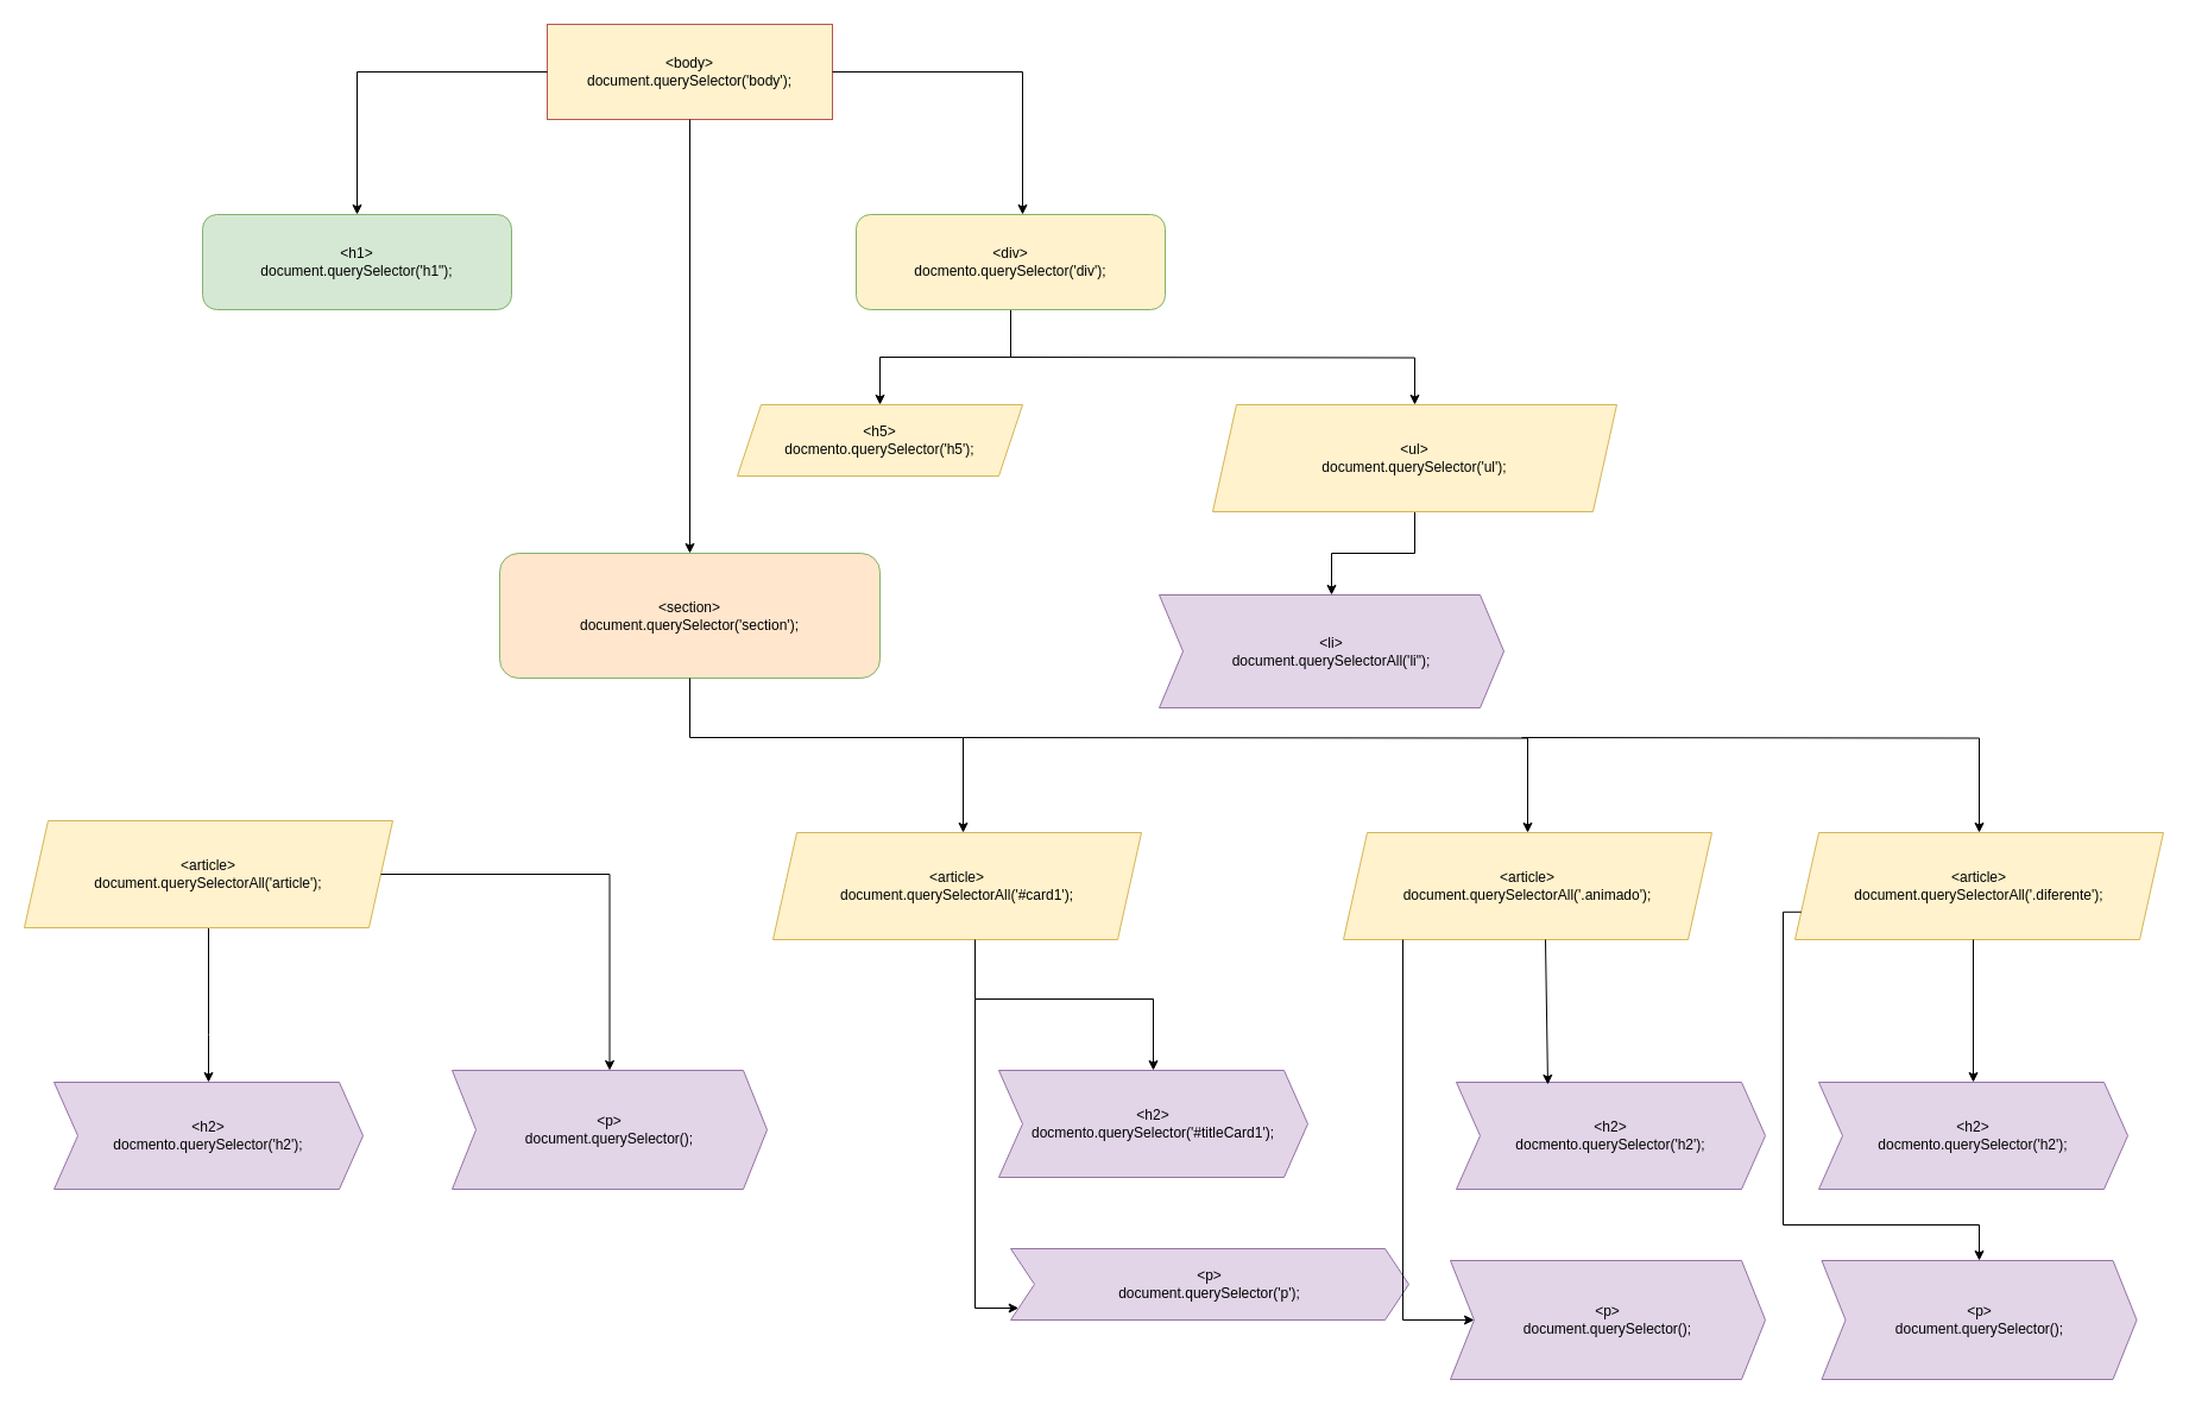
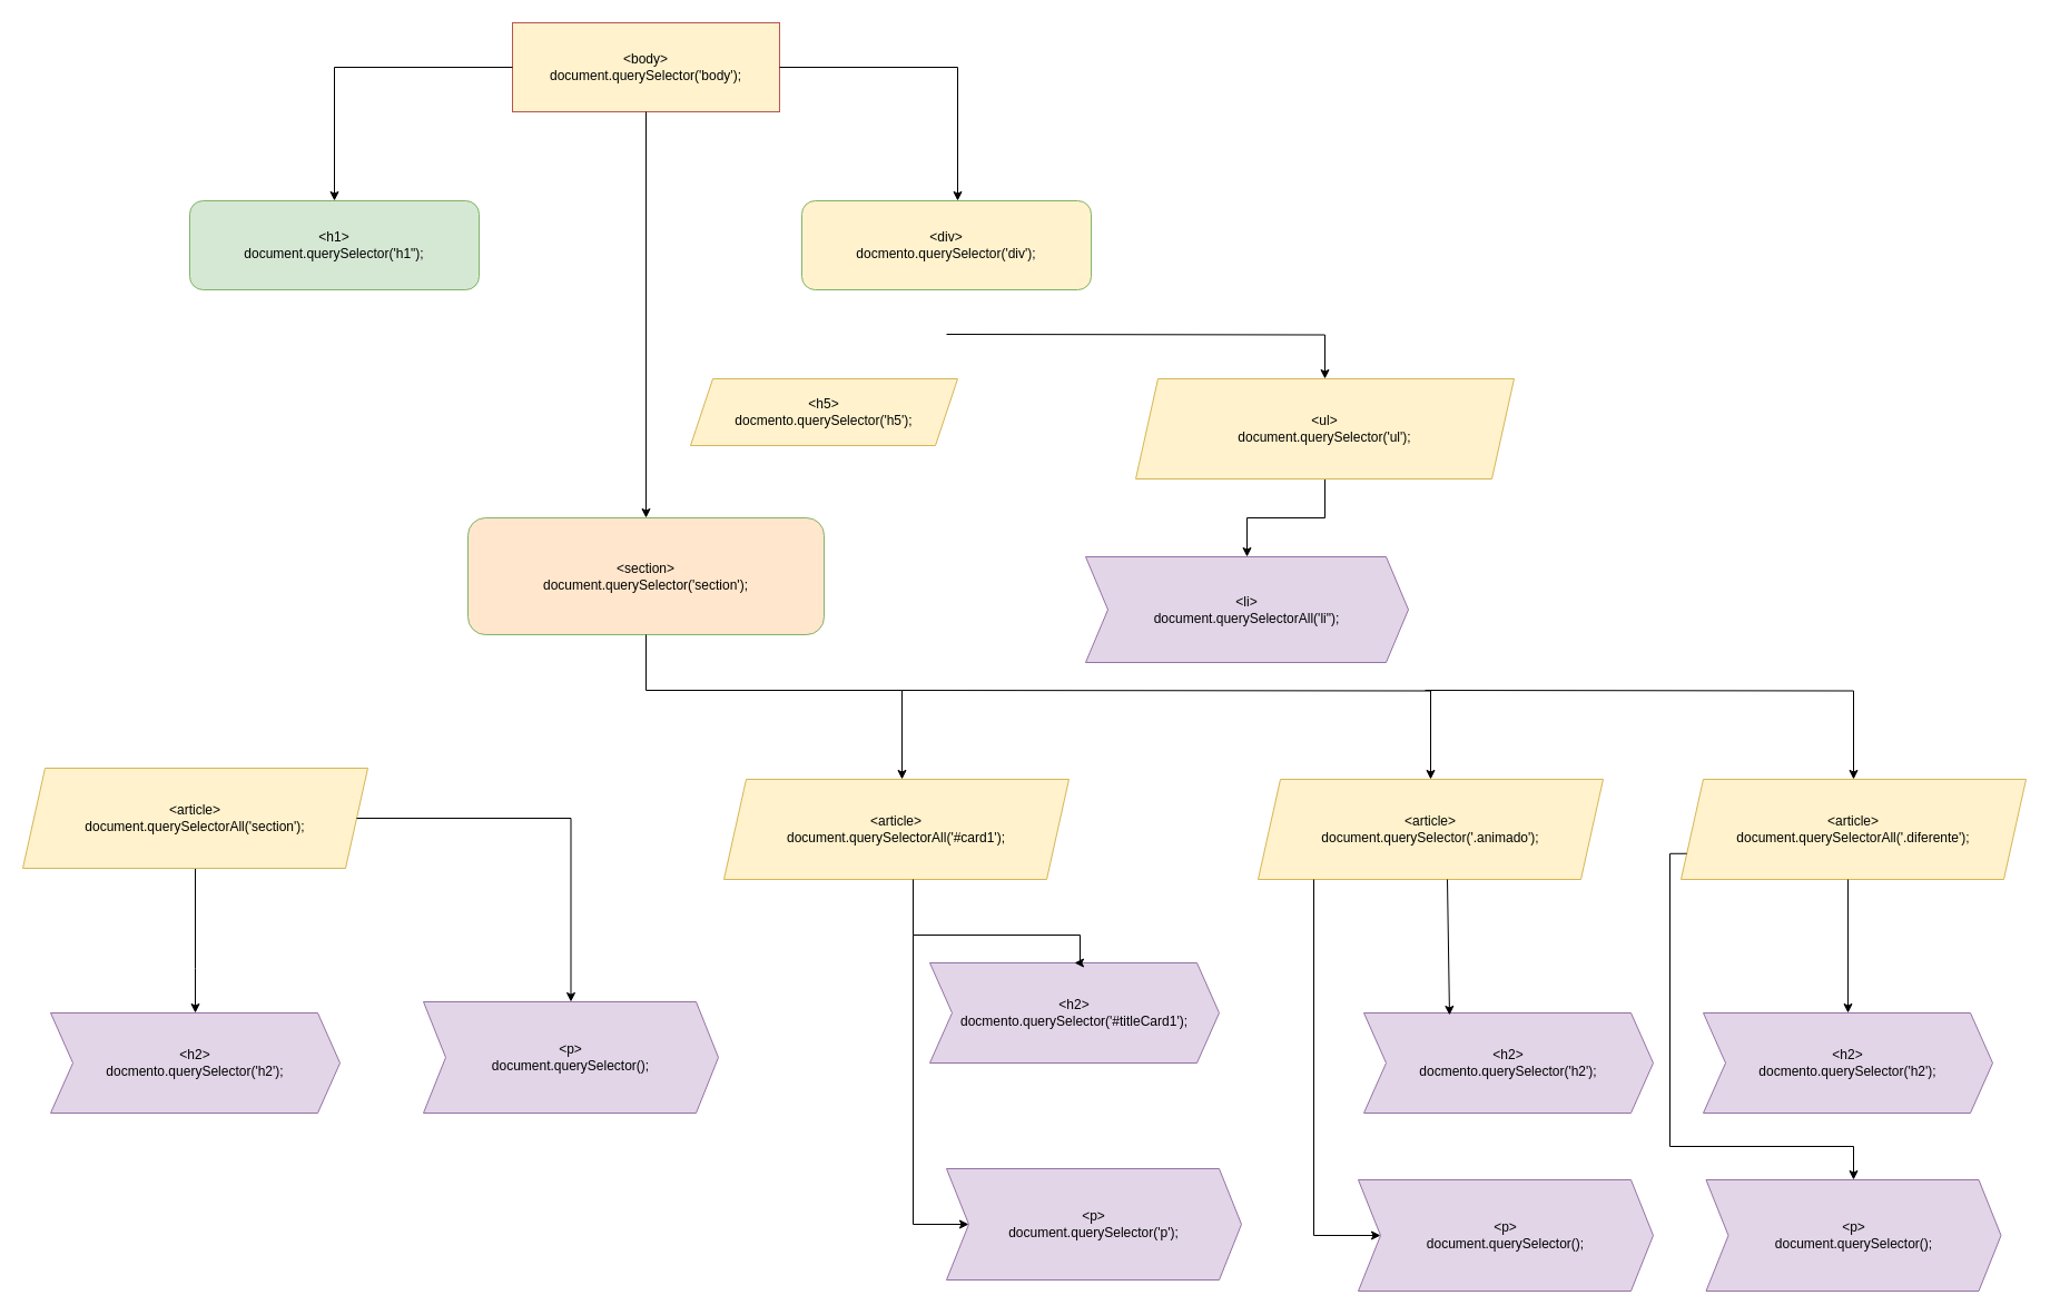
  <mxCell id="0" />
  <mxCell id="1" parent="0" />
  <mxCell id="2" value="&lt;font color=&quot;#000000&quot;&gt;&amp;lt;body&amp;gt;&lt;br&gt;document.querySelector('body');&lt;/font&gt;" style="rounded=0;whiteSpace=wrap;html=1;fillColor=#fff2cc;strokeColor=#b85450;" parent="1" vertex="1"><mxGeometry x="460" y="20" width="240" height="80" as="geometry" /></mxCell>
  <mxCell id="3" value="" style="endArrow=classic;html=1;rounded=0;" parent="1" target="14" edge="1"><mxGeometry width="50" height="50" relative="1" as="geometry"><mxPoint x="580" y="100" as="sourcePoint" /><mxPoint x="580" y="470" as="targetPoint" /></mxGeometry></mxCell>
  <mxCell id="4" value="" style="endArrow=classic;html=1;rounded=0;exitX=0;exitY=0.5;exitDx=0;exitDy=0;edgeStyle=orthogonalEdgeStyle;entryX=0.5;entryY=0;entryDx=0;entryDy=0;entryPerimeter=0;" parent="1" source="2" target="5" edge="1"><mxGeometry width="50" height="50" relative="1" as="geometry"><mxPoint x="570" y="370" as="sourcePoint" /><mxPoint x="260" y="180" as="targetPoint" /><Array as="points"><mxPoint x="300" y="60" /></Array></mxGeometry></mxCell>
  <mxCell id="5" value="&lt;font color=&quot;#000000&quot;&gt;&amp;lt;h1&amp;gt;&lt;br&gt;document.querySelector('h1&quot;);&lt;/font&gt;" style="rounded=1;whiteSpace=wrap;html=1;fillColor=#d5e8d4;strokeColor=#82b366;" parent="1" vertex="1"><mxGeometry x="170" y="180" width="260" height="80" as="geometry" /></mxCell>
  <mxCell id="6" value="" style="endArrow=classic;html=1;rounded=0;exitX=1;exitY=0.5;exitDx=0;exitDy=0;" parent="1" source="2" edge="1"><mxGeometry width="50" height="50" relative="1" as="geometry"><mxPoint x="570" y="370" as="sourcePoint" /><mxPoint x="860" y="180" as="targetPoint" /><Array as="points"><mxPoint x="860" y="60" /></Array></mxGeometry></mxCell>
- <mxCell id="7" value="" style="edgeStyle=orthogonalEdgeStyle;rounded=0;orthogonalLoop=1;jettySize=auto;html=1;" parent="1" source="8" target="9" edge="1"><mxGeometry relative="1" as="geometry" /></mxCell>
  <mxCell id="8" value="&lt;font color=&quot;#000000&quot;&gt;&amp;lt;div&amp;gt;&lt;br&gt;docmento.querySelector('div');&lt;/font&gt;" style="rounded=1;whiteSpace=wrap;html=1;fillColor=#fff2cc;strokeColor=#82b366;" parent="1" vertex="1"><mxGeometry x="720" y="180" width="260" height="80" as="geometry" /></mxCell>
  <mxCell id="9" value="&lt;font color=&quot;#000000&quot;&gt;&amp;lt;h5&amp;gt;&lt;br&gt;docmento.querySelector('h5');&lt;/font&gt;" style="shape=parallelogram;perimeter=parallelogramPerimeter;whiteSpace=wrap;html=1;fixedSize=1;fillColor=#fff2cc;strokeColor=#d6b656;" parent="1" vertex="1"><mxGeometry x="620" y="340" width="240" height="60" as="geometry" /></mxCell>
  <mxCell id="10" value="" style="endArrow=classic;html=1;rounded=0;edgeStyle=orthogonalEdgeStyle;entryX=0.5;entryY=0;entryDx=0;entryDy=0;" parent="1" target="12" edge="1"><mxGeometry width="50" height="50" relative="1" as="geometry"><mxPoint x="850" y="300" as="sourcePoint" /><mxPoint x="980" y="340" as="targetPoint" /></mxGeometry></mxCell>
  <mxCell id="11" value="" style="edgeStyle=orthogonalEdgeStyle;rounded=0;orthogonalLoop=1;jettySize=auto;html=1;" parent="1" source="12" target="13" edge="1"><mxGeometry relative="1" as="geometry" /></mxCell>
  <mxCell id="12" value="&lt;font color=&quot;#000000&quot;&gt;&amp;lt;ul&amp;gt;&lt;br&gt;document.querySelector('ul');&lt;/font&gt;" style="shape=parallelogram;perimeter=parallelogramPerimeter;whiteSpace=wrap;html=1;fixedSize=1;fillColor=#fff2cc;strokeColor=#d6b656;" parent="1" vertex="1"><mxGeometry x="1020" y="340" width="340" height="90" as="geometry" /></mxCell>
  <mxCell id="13" value="&lt;font color=&quot;#000000&quot;&gt;&amp;lt;li&amp;gt;&lt;br&gt;document.querySelectorAll('li&quot;);&lt;/font&gt;" style="shape=step;perimeter=stepPerimeter;whiteSpace=wrap;html=1;fixedSize=1;fillColor=#e1d5e7;strokeColor=#9673a6;" parent="1" vertex="1"><mxGeometry x="975" y="500" width="290" height="95" as="geometry" /></mxCell>
  <mxCell id="14" value="&lt;font color=&quot;#000000&quot;&gt;&amp;lt;section&amp;gt;&lt;br&gt;document.querySelector('section');&lt;/font&gt;" style="rounded=1;whiteSpace=wrap;html=1;fillColor=#ffe6cc;strokeColor=#82b366;" parent="1" vertex="1"><mxGeometry x="420" y="465" width="320" height="105" as="geometry" /></mxCell>
  <mxCell id="15" value="" style="edgeStyle=orthogonalEdgeStyle;rounded=0;orthogonalLoop=1;jettySize=auto;html=1;" parent="1" source="16" target="17" edge="1"><mxGeometry relative="1" as="geometry"><Array as="points"><mxPoint x="175" y="870" /><mxPoint x="175" y="870" /></Array></mxGeometry></mxCell>
- <mxCell id="16" value="&lt;font color=&quot;#000000&quot;&gt;&amp;lt;article&amp;gt;&lt;br&gt;document.querySelectorAll('article');&lt;/font&gt;" style="shape=parallelogram;perimeter=parallelogramPerimeter;whiteSpace=wrap;html=1;fixedSize=1;fillColor=#fff2cc;strokeColor=#d6b656;" parent="1" vertex="1"><mxGeometry x="20" y="690" width="310" height="90" as="geometry" /></mxCell>
+ <mxCell id="16" value="&lt;font color=&quot;#000000&quot;&gt;&amp;lt;article&amp;gt;&lt;br&gt;document.querySelectorAll('section');&lt;/font&gt;" style="shape=parallelogram;perimeter=parallelogramPerimeter;whiteSpace=wrap;html=1;fixedSize=1;fillColor=#fff2cc;strokeColor=#d6b656;" parent="1" vertex="1"><mxGeometry x="20" y="690" width="310" height="90" as="geometry" /></mxCell>
  <mxCell id="17" value="&lt;font color=&quot;#000000&quot;&gt;&amp;lt;h2&amp;gt;&lt;br style=&quot;border-color: var(--border-color);&quot;&gt;docmento.querySelector('h2');&lt;/font&gt;" style="shape=step;perimeter=stepPerimeter;whiteSpace=wrap;html=1;fixedSize=1;fillColor=#e1d5e7;strokeColor=#9673a6;" parent="1" vertex="1"><mxGeometry x="45" y="910" width="260" height="90" as="geometry" /></mxCell>
  <mxCell id="18" value="" style="endArrow=classic;html=1;rounded=0;edgeStyle=orthogonalEdgeStyle;" parent="1" source="16" target="19" edge="1"><mxGeometry width="50" height="50" relative="1" as="geometry"><mxPoint x="580" y="830" as="sourcePoint" /><mxPoint x="780" y="880" as="targetPoint" /></mxGeometry></mxCell>
  <mxCell id="19" value="&lt;font color=&quot;#000000&quot;&gt;&amp;lt;p&amp;gt;&lt;br&gt;document.querySelector();&lt;/font&gt;" style="shape=step;perimeter=stepPerimeter;whiteSpace=wrap;html=1;fixedSize=1;fillColor=#e1d5e7;strokeColor=#9673a6;" parent="1" vertex="1"><mxGeometry x="380" y="900" width="265" height="100" as="geometry" /></mxCell>
  <mxCell id="20" value="" style="endArrow=classic;html=1;rounded=0;edgeStyle=orthogonalEdgeStyle;" parent="1" edge="1"><mxGeometry width="50" height="50" relative="1" as="geometry"><mxPoint x="580" y="570" as="sourcePoint" /><mxPoint x="810" y="700" as="targetPoint" /><Array as="points"><mxPoint x="580" y="620" /><mxPoint x="810" y="620" /></Array></mxGeometry></mxCell>
  <mxCell id="21" value="&lt;font color=&quot;#000000&quot;&gt;&amp;lt;article&amp;gt;&lt;br&gt;document.querySelectorAll('#card1');&lt;/font&gt;" style="shape=parallelogram;perimeter=parallelogramPerimeter;whiteSpace=wrap;html=1;fixedSize=1;fillColor=#fff2cc;strokeColor=#d6b656;" parent="1" vertex="1"><mxGeometry x="650" y="700" width="310" height="90" as="geometry" /></mxCell>
- <mxCell id="22" value="&lt;font color=&quot;#000000&quot;&gt;&amp;lt;h2&amp;gt;&lt;br style=&quot;border-color: var(--border-color);&quot;&gt;docmento.querySelector('#titleCard1');&lt;/font&gt;" style="shape=step;perimeter=stepPerimeter;whiteSpace=wrap;html=1;fixedSize=1;fillColor=#e1d5e7;strokeColor=#9673a6;" parent="1" vertex="1"><mxGeometry x="840" y="900" width="260" height="90" as="geometry" /></mxCell>
+ <mxCell id="22" value="&lt;font color=&quot;#000000&quot;&gt;&amp;lt;h2&amp;gt;&lt;br style=&quot;border-color: var(--border-color);&quot;&gt;docmento.querySelector('#titleCard1');&lt;/font&gt;" style="shape=step;perimeter=stepPerimeter;whiteSpace=wrap;html=1;fixedSize=1;fillColor=#e1d5e7;strokeColor=#9673a6;" parent="1" vertex="1"><mxGeometry x="835" y="865" width="260" height="90" as="geometry" /></mxCell>
  <mxCell id="23" value="" style="endArrow=classic;html=1;rounded=0;entryX=0.5;entryY=0;entryDx=0;entryDy=0;edgeStyle=orthogonalEdgeStyle;" parent="1" target="22" edge="1"><mxGeometry width="50" height="50" relative="1" as="geometry"><mxPoint x="820" y="790" as="sourcePoint" /><mxPoint x="870" y="740" as="targetPoint" /><Array as="points"><mxPoint x="820" y="840" /><mxPoint x="970" y="840" /></Array></mxGeometry></mxCell>
  <mxCell id="24" value="" style="endArrow=classic;html=1;rounded=0;edgeStyle=orthogonalEdgeStyle;" parent="1" target="25" edge="1"><mxGeometry width="50" height="50" relative="1" as="geometry"><mxPoint x="820" y="840" as="sourcePoint" /><mxPoint x="820" y="1060" as="targetPoint" /><Array as="points"><mxPoint x="820" y="1100" /></Array></mxGeometry></mxCell>
- <mxCell id="25" value="&lt;font color=&quot;#000000&quot;&gt;&amp;lt;p&amp;gt;&lt;br&gt;document.querySelector('p');&lt;/font&gt;" style="shape=step;perimeter=stepPerimeter;whiteSpace=wrap;html=1;fixedSize=1;fillColor=#e1d5e7;strokeColor=#9673a6;" parent="1" vertex="1"><mxGeometry x="850" y="1050" width="335" height="60" as="geometry" /></mxCell>
- <mxCell id="26" value="&lt;font color=&quot;#000000&quot;&gt;&amp;lt;article&amp;gt;&lt;br&gt;document.querySelectorAll('.animado');&lt;/font&gt;" style="shape=parallelogram;perimeter=parallelogramPerimeter;whiteSpace=wrap;html=1;fixedSize=1;fillColor=#fff2cc;strokeColor=#d6b656;" parent="1" vertex="1"><mxGeometry x="1130" y="700" width="310" height="90" as="geometry" /></mxCell>
+ <mxCell id="25" value="&lt;font color=&quot;#000000&quot;&gt;&amp;lt;p&amp;gt;&lt;br&gt;document.querySelector('p');&lt;/font&gt;" style="shape=step;perimeter=stepPerimeter;whiteSpace=wrap;html=1;fixedSize=1;fillColor=#e1d5e7;strokeColor=#9673a6;" parent="1" vertex="1"><mxGeometry x="850" y="1050" width="265" height="100" as="geometry" /></mxCell>
+ <mxCell id="26" value="&lt;font color=&quot;#000000&quot;&gt;&amp;lt;article&amp;gt;&lt;br&gt;document.querySelector('.animado');&lt;/font&gt;" style="shape=parallelogram;perimeter=parallelogramPerimeter;whiteSpace=wrap;html=1;fixedSize=1;fillColor=#fff2cc;strokeColor=#d6b656;" parent="1" vertex="1"><mxGeometry x="1130" y="700" width="310" height="90" as="geometry" /></mxCell>
  <mxCell id="27" value="" style="endArrow=classic;html=1;rounded=0;entryX=0.5;entryY=0;entryDx=0;entryDy=0;edgeStyle=orthogonalEdgeStyle;" parent="1" target="26" edge="1"><mxGeometry width="50" height="50" relative="1" as="geometry"><mxPoint x="810" y="620" as="sourcePoint" /><mxPoint x="860" y="570" as="targetPoint" /></mxGeometry></mxCell>
  <mxCell id="28" value="&lt;font color=&quot;#000000&quot;&gt;&amp;lt;h2&amp;gt;&lt;br style=&quot;border-color: var(--border-color);&quot;&gt;docmento.querySelector('h2');&lt;/font&gt;" style="shape=step;perimeter=stepPerimeter;whiteSpace=wrap;html=1;fixedSize=1;fillColor=#e1d5e7;strokeColor=#9673a6;" parent="1" vertex="1"><mxGeometry x="1225" y="910" width="260" height="90" as="geometry" /></mxCell>
  <mxCell id="29" value="" style="endArrow=classic;html=1;rounded=0;entryX=0.296;entryY=0.022;entryDx=0;entryDy=0;entryPerimeter=0;" parent="1" target="28" edge="1"><mxGeometry width="50" height="50" relative="1" as="geometry"><mxPoint x="1300" y="790" as="sourcePoint" /><mxPoint x="1350" y="740" as="targetPoint" /></mxGeometry></mxCell>
  <mxCell id="30" value="" style="endArrow=classic;html=1;rounded=0;edgeStyle=orthogonalEdgeStyle;" parent="1" target="31" edge="1"><mxGeometry width="50" height="50" relative="1" as="geometry"><mxPoint x="1180" y="790" as="sourcePoint" /><mxPoint x="1180" y="1100" as="targetPoint" /><Array as="points"><mxPoint x="1180" y="1110" /></Array></mxGeometry></mxCell>
  <mxCell id="31" value="&lt;font color=&quot;#000000&quot;&gt;&amp;lt;p&amp;gt;&lt;br&gt;document.querySelector();&lt;/font&gt;" style="shape=step;perimeter=stepPerimeter;whiteSpace=wrap;html=1;fixedSize=1;fillColor=#e1d5e7;strokeColor=#9673a6;" parent="1" vertex="1"><mxGeometry x="1220" y="1060" width="265" height="100" as="geometry" /></mxCell>
  <mxCell id="32" value="&amp;lt;article&amp;gt;&lt;br&gt;document.querySelectorAll('.diferente');" style="shape=parallelogram;perimeter=parallelogramPerimeter;whiteSpace=wrap;html=1;fixedSize=1;fillColor=#fff2cc;strokeColor=#d6b656;" parent="1" vertex="1"><mxGeometry x="1510" y="700" width="310" height="90" as="geometry" /></mxCell>
  <mxCell id="33" value="" style="endArrow=classic;html=1;rounded=0;entryX=0.5;entryY=0;entryDx=0;entryDy=0;edgeStyle=orthogonalEdgeStyle;" parent="1" target="32" edge="1"><mxGeometry width="50" height="50" relative="1" as="geometry"><mxPoint x="1280" y="620" as="sourcePoint" /><mxPoint x="1330" y="570" as="targetPoint" /></mxGeometry></mxCell>
  <mxCell id="34" value="&lt;font color=&quot;#000000&quot;&gt;&amp;lt;h2&amp;gt;&lt;br style=&quot;border-color: var(--border-color);&quot;&gt;docmento.querySelector('h2');&lt;/font&gt;" style="shape=step;perimeter=stepPerimeter;whiteSpace=wrap;html=1;fixedSize=1;fillColor=#e1d5e7;strokeColor=#9673a6;" parent="1" vertex="1"><mxGeometry x="1530" y="910" width="260" height="90" as="geometry" /></mxCell>
  <mxCell id="35" value="" style="endArrow=classic;html=1;rounded=0;entryX=0.5;entryY=0;entryDx=0;entryDy=0;" parent="1" target="34" edge="1"><mxGeometry width="50" height="50" relative="1" as="geometry"><mxPoint x="1660" y="790" as="sourcePoint" /><mxPoint x="1710" y="740" as="targetPoint" /></mxGeometry></mxCell>
  <mxCell id="36" value="&amp;lt;p&amp;gt;&lt;br&gt;document.querySelector();" style="shape=step;perimeter=stepPerimeter;whiteSpace=wrap;html=1;fixedSize=1;fillColor=#e1d5e7;strokeColor=#9673a6;" parent="1" vertex="1"><mxGeometry x="1532.5" y="1060" width="265" height="100" as="geometry" /></mxCell>
  <mxCell id="37" value="" style="endArrow=classic;html=1;rounded=0;exitX=0;exitY=0.75;exitDx=0;exitDy=0;edgeStyle=orthogonalEdgeStyle;" parent="1" source="32" target="36" edge="1"><mxGeometry width="50" height="50" relative="1" as="geometry"><mxPoint x="1520" y="790" as="sourcePoint" /><mxPoint x="1570" y="740" as="targetPoint" /><Array as="points"><mxPoint x="1500" y="767" /><mxPoint x="1500" y="1030" /><mxPoint x="1665" y="1030" /></Array></mxGeometry></mxCell>
